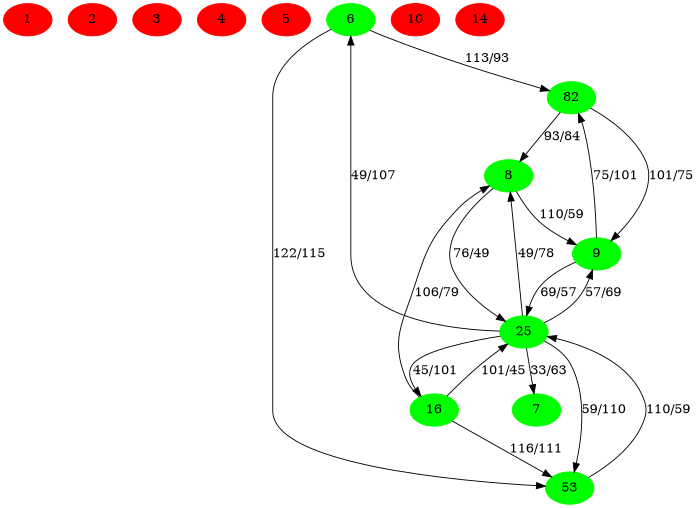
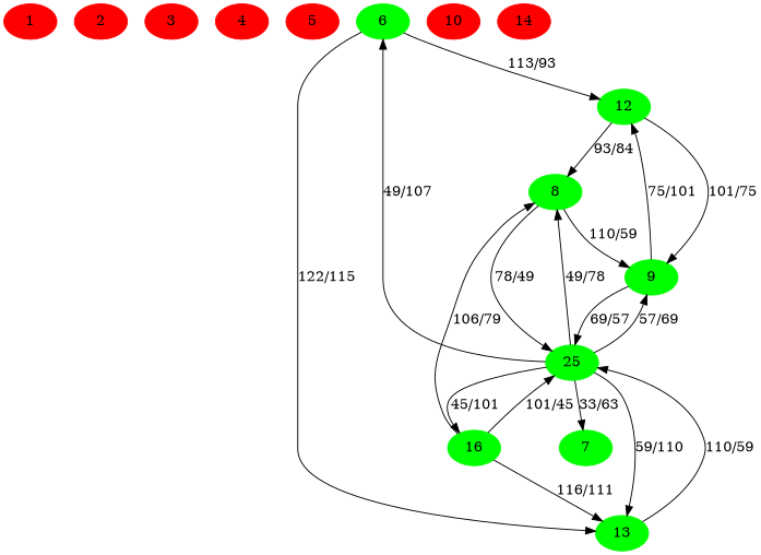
  digraph {
    node [color=green style=filled]
    1 [color=red]
    2 [color=red]
    3 [color=red]
    4 [color=red]
    5 [color=red]
    6
-   12 [label=82]
-   13 [label=53]
+   12
+   13
    8
    9
    n11 [label=25]
    7
    n13 [label=16]
    10 [color=red]
    14 [color=red]
    6 -> 12 [label="113/93"]
    6 -> 13 [label="122/115"]
    12 -> 8 [label="93/84"]
    12 -> 9 [label="101/75"]
    13 -> n11 [label="110/59"]
    8 -> 9 [label="110/59"]
-   8 -> n11 [label="76/49"]
+   8 -> n11 [label="78/49"]
    9 -> 12 [label="75/101"]
    9 -> n11 [label="69/57"]
    n11 -> 6 [label="49/107"]
    n11 -> 13 [label="59/110"]
    n11 -> 8 [label="49/78"]
    n11 -> 9 [label="57/69"]
    n11 -> 7 [label="33/63"]
    n11 -> n13 [label="45/101"]
    n13 -> 13 [label="116/111"]
    n13 -> 8 [label="106/79"]
    n13 -> n11 [label="101/45"]
  }
